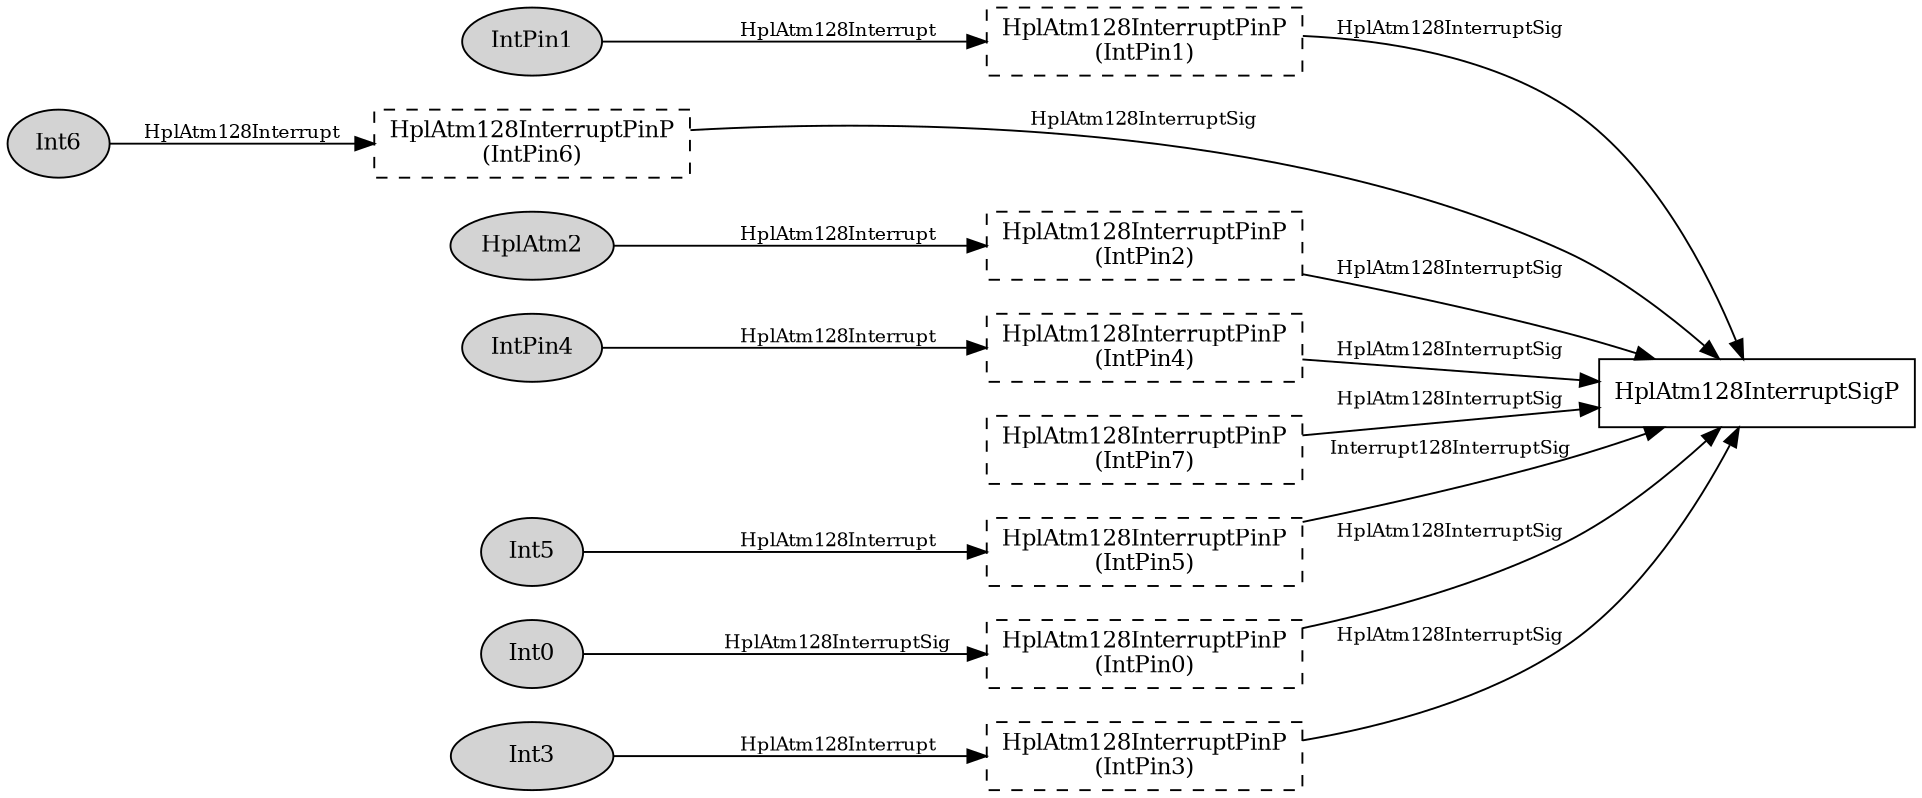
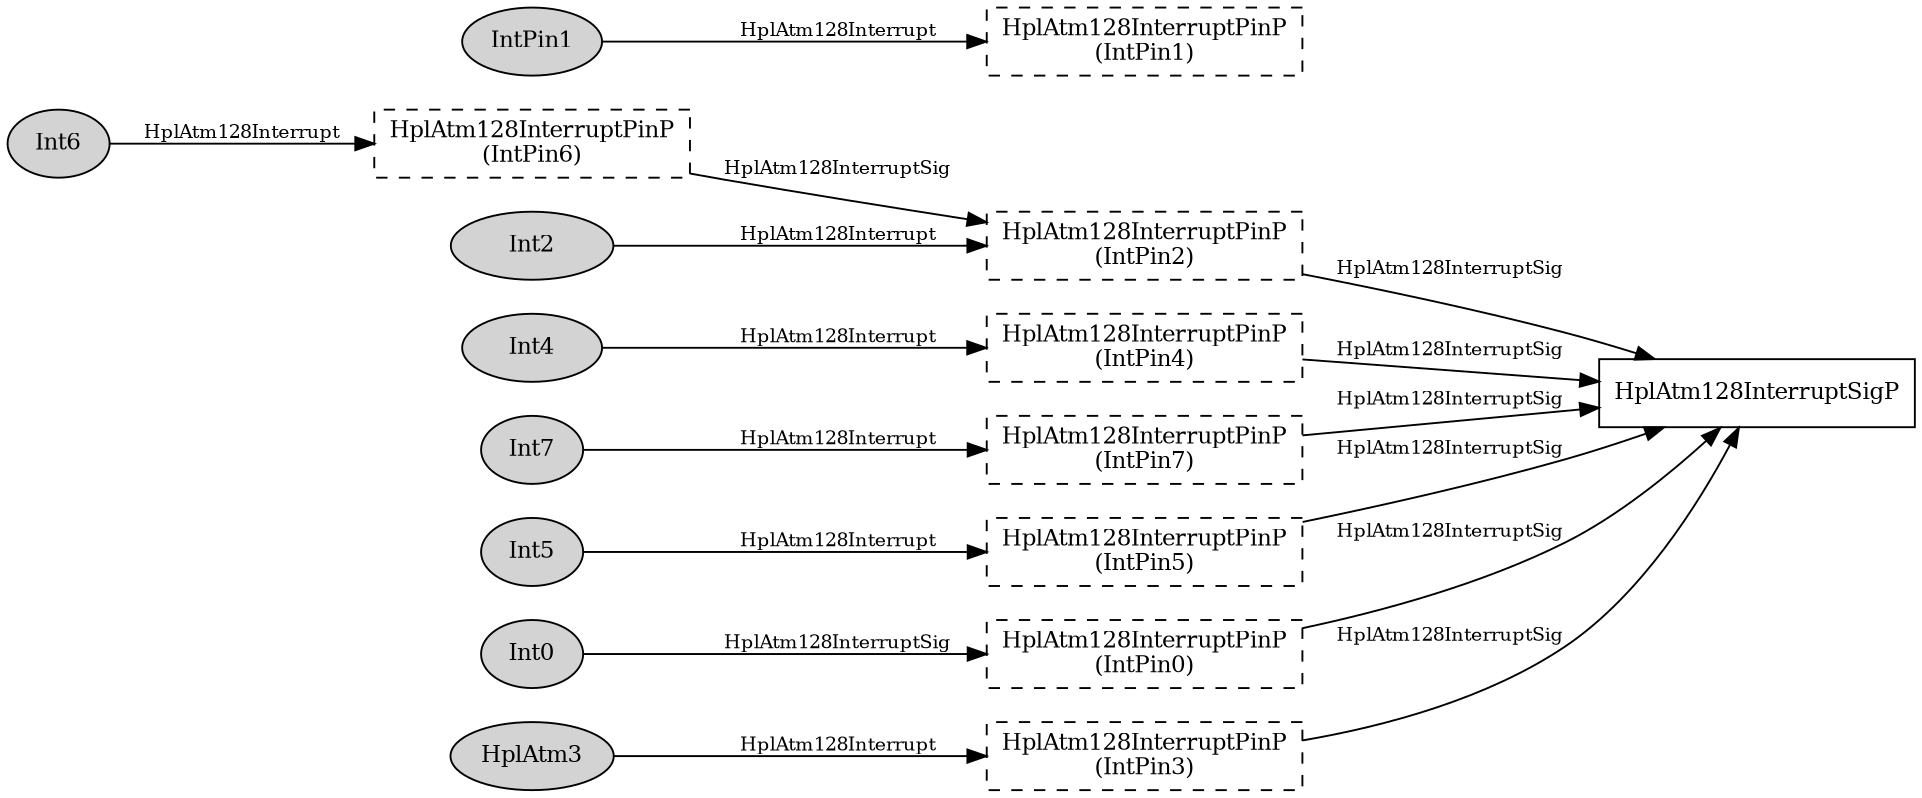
  digraph {
    rankdir=LR
    node [fontsize=12 shape=box style=filled]
    edge [fontsize=10]
    n1 [label=Int6 shape=ellipse]
    n2 [label="HplAtm128InterruptPinP\n(IntPin6)" style=dashed]
    HplAtm128InterruptSigP [style=""]
    n4 [label=IntPin1 shape=ellipse]
    n5 [label="HplAtm128InterruptPinP\n(IntPin1)" style=dashed]
-   n6 [label=IntPin4 shape=ellipse]
+   n6 [label=Int4 shape=ellipse]
    n7 [label="HplAtm128InterruptPinP\n(IntPin4)" style=dashed]
+   n8 [label=Int7 shape=ellipse]
    n9 [label="HplAtm128InterruptPinP\n(IntPin7)" style=dashed]
-   n10 [label=HplAtm2 shape=ellipse]
+   n10 [label=Int2 shape=ellipse]
    n11 [label="HplAtm128InterruptPinP\n(IntPin2)" style=dashed]
    n12 [label=Int5 shape=ellipse]
    n13 [label="HplAtm128InterruptPinP\n(IntPin5)" style=dashed]
    n14 [label=Int0 shape=ellipse]
    n15 [label="HplAtm128InterruptPinP\n(IntPin0)" style=dashed]
-   n16 [label=Int3 shape=ellipse]
+   n16 [label=HplAtm3 shape=ellipse]
    n17 [label="HplAtm128InterruptPinP\n(IntPin3)" style=dashed]
    n1 -> n2 [label=HplAtm128Interrupt]
-   n2 -> HplAtm128InterruptSigP [label=HplAtm128InterruptSig]
+   n2 -> n11 [label=HplAtm128InterruptSig]
    n4 -> n5 [label=HplAtm128Interrupt]
-   n5 -> HplAtm128InterruptSigP [label=HplAtm128InterruptSig]
    n6 -> n7 [label=HplAtm128Interrupt]
    n7 -> HplAtm128InterruptSigP [label=HplAtm128InterruptSig]
+   n8 -> n9 [label=HplAtm128Interrupt]
    n9 -> HplAtm128InterruptSigP [label=HplAtm128InterruptSig]
    n10 -> n11 [label=HplAtm128Interrupt]
    n11 -> HplAtm128InterruptSigP [label=HplAtm128InterruptSig]
    n12 -> n13 [label=HplAtm128Interrupt]
-   n13 -> HplAtm128InterruptSigP [label=Interrupt128InterruptSig]
+   n13 -> HplAtm128InterruptSigP [label=HplAtm128InterruptSig]
    n14 -> n15 [label=HplAtm128InterruptSig]
    n15 -> HplAtm128InterruptSigP [label=HplAtm128InterruptSig]
    n16 -> n17 [label=HplAtm128Interrupt]
    n17 -> HplAtm128InterruptSigP [label=HplAtm128InterruptSig]
  }
